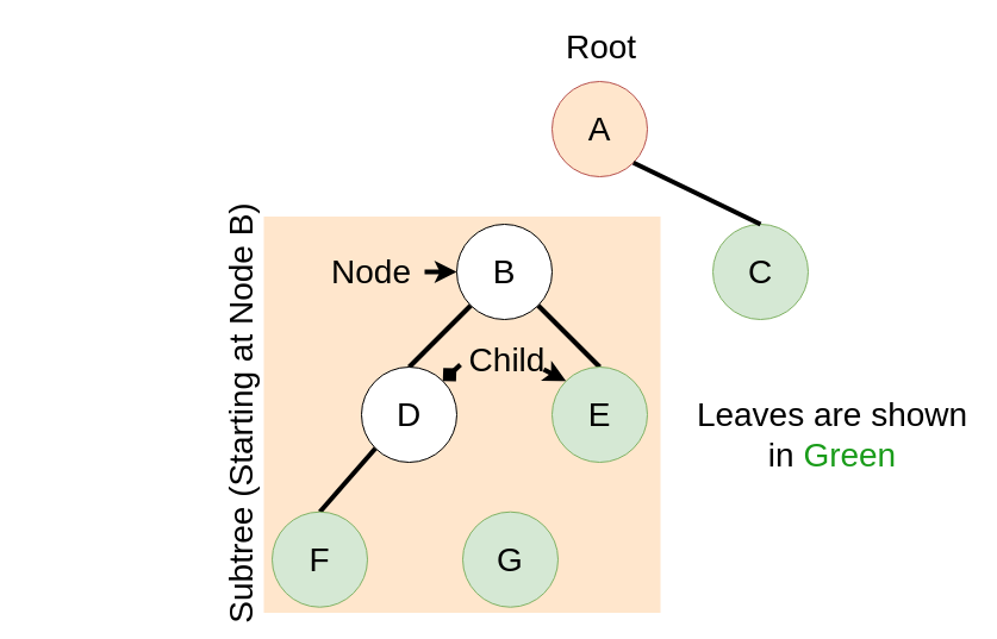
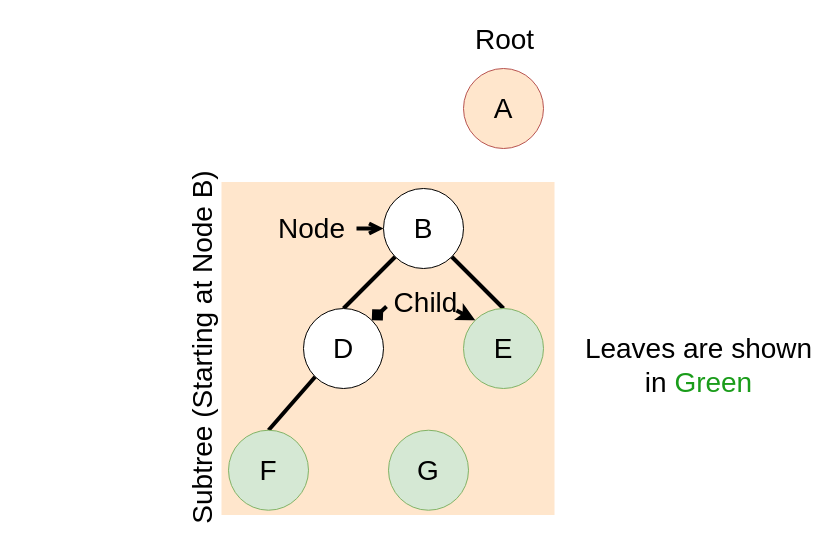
  <mxCell id="0" />
  <mxCell id="1" parent="0" />
  <mxCell id="2" value="" style="whiteSpace=wrap;html=1;aspect=fixed;fontSize=28;fillColor=#ffe6cc;strokeColor=none;rounded=0;glass=0;sketch=0;shadow=0;gradientColor=none;" vertex="1" parent="1"><mxGeometry x="221" y="181.5" width="333" height="333" as="geometry" /></mxCell>
  <mxCell id="3" value="&lt;font style=&quot;font-size: 28px&quot;&gt;A&lt;/font&gt;" style="ellipse;whiteSpace=wrap;html=1;aspect=fixed;fillColor=#ffe6cc;strokeColor=#b85450;" vertex="1" parent="1"><mxGeometry x="463" y="68" width="80" height="80" as="geometry" /></mxCell>
  <mxCell id="4" value="" style="endArrow=none;html=1;rounded=0;strokeWidth=4;exitX=0.5;exitY=0;exitDx=0;exitDy=0;entryX=0;entryY=1;entryDx=0;entryDy=0;" edge="1" parent="1" source="14" target="8"><mxGeometry width="50" height="50" relative="1" as="geometry"><mxPoint x="443" y="328" as="sourcePoint" /><mxPoint x="518" y="368" as="targetPoint" /><Array as="points" /></mxGeometry></mxCell>
  <mxCell id="5" value="" style="endArrow=none;html=1;rounded=0;entryX=0.5;entryY=0;entryDx=0;entryDy=0;strokeWidth=4;exitX=1;exitY=1;exitDx=0;exitDy=0;" edge="1" parent="1" target="15" source="8"><mxGeometry width="50" height="50" relative="1" as="geometry"><mxPoint x="448" y="268" as="sourcePoint" /><mxPoint x="573" y="528" as="targetPoint" /><Array as="points" /></mxGeometry></mxCell>
  <mxCell id="6" value="" style="endArrow=none;html=1;rounded=0;strokeWidth=4;exitX=0.5;exitY=0;exitDx=0;exitDy=0;entryX=0;entryY=1;entryDx=0;entryDy=0;" edge="1" parent="1" source="12" target="14"><mxGeometry width="50" height="50" relative="1" as="geometry"><mxPoint x="368" y="449.72" as="sourcePoint" /><mxPoint x="319.716" y="378.004" as="targetPoint" /><Array as="points" /></mxGeometry></mxCell>
  <mxCell id="7" value="Root" style="text;html=1;align=center;verticalAlign=middle;resizable=0;points=[];autosize=1;strokeColor=none;fillColor=none;fontSize=28;" vertex="1" parent="1"><mxGeometry x="469" y="20" width="69" height="38" as="geometry" /></mxCell>
  <mxCell id="8" value="&lt;font style=&quot;font-size: 28px&quot;&gt;B&lt;/font&gt;" style="ellipse;whiteSpace=wrap;html=1;aspect=fixed;" vertex="1" parent="1"><mxGeometry x="383" y="188" width="80" height="80" as="geometry" /></mxCell>
- <mxCell id="9" value="&lt;font style=&quot;font-size: 28px&quot;&gt;C&lt;/font&gt;" style="ellipse;whiteSpace=wrap;html=1;aspect=fixed;fillColor=#d5e8d4;strokeColor=#82b366;" vertex="1" parent="1"><mxGeometry x="598" y="188" width="80" height="80" as="geometry" /></mxCell>
- <mxCell id="10" value="" style="endArrow=none;html=1;rounded=0;entryX=0.5;entryY=0;entryDx=0;entryDy=0;exitX=1;exitY=1;exitDx=0;exitDy=0;strokeWidth=4;" edge="1" parent="1" source="3" target="9"><mxGeometry width="50" height="50" relative="1" as="geometry"><mxPoint x="598" y="408" as="sourcePoint" /><mxPoint x="648" y="358" as="targetPoint" /><Array as="points" /></mxGeometry></mxCell>
  <mxCell id="11" value="Subtree (Starting at Node B)" style="text;html=1;align=center;verticalAlign=middle;resizable=0;points=[];autosize=1;strokeColor=none;fillColor=none;fontSize=28;rotation=-90;" vertex="1" parent="1"><mxGeometry x="20" y="329" width="363" height="38" as="geometry" /></mxCell>
  <mxCell id="12" value="&lt;font style=&quot;font-size: 28px&quot;&gt;F&lt;/font&gt;" style="ellipse;whiteSpace=wrap;html=1;aspect=fixed;fillColor=#d5e8d4;strokeColor=#82b366;" vertex="1" parent="1"><mxGeometry x="228" y="429.72" width="80" height="80" as="geometry" /></mxCell>
  <mxCell id="13" value="&lt;font style=&quot;font-size: 28px&quot;&gt;G&lt;/font&gt;" style="ellipse;whiteSpace=wrap;html=1;aspect=fixed;fillColor=#d5e8d4;strokeColor=#82b366;" vertex="1" parent="1"><mxGeometry x="388" y="429.72" width="80" height="80" as="geometry" /></mxCell>
  <mxCell id="14" value="&lt;font style=&quot;font-size: 28px&quot;&gt;D&lt;/font&gt;" style="ellipse;whiteSpace=wrap;html=1;aspect=fixed;" vertex="1" parent="1"><mxGeometry x="303" y="308" width="80" height="80" as="geometry" /></mxCell>
  <mxCell id="15" value="&lt;font style=&quot;font-size: 28px&quot;&gt;E&lt;/font&gt;" style="ellipse;whiteSpace=wrap;html=1;aspect=fixed;fillColor=#d5e8d4;strokeColor=#82b366;" vertex="1" parent="1"><mxGeometry x="463" y="308" width="80" height="80" as="geometry" /></mxCell>
- <mxCell id="16" value="" style="edgeStyle=orthogonalEdgeStyle;rounded=0;orthogonalLoop=1;jettySize=auto;html=1;fontSize=28;strokeWidth=4;" edge="1" parent="1" source="17" target="8"><mxGeometry relative="1" as="geometry" /></mxCell>
+ <mxCell id="16" value="" style="edgeStyle=orthogonalEdgeStyle;rounded=0;orthogonalLoop=1;jettySize=auto;html=1;fontSize=28;strokeWidth=4;endArrow=open;" edge="1" parent="1" source="17" target="8"><mxGeometry relative="1" as="geometry" /></mxCell>
  <mxCell id="17" value="Node" style="text;html=1;align=center;verticalAlign=middle;resizable=0;points=[];autosize=1;strokeColor=none;fillColor=none;fontSize=28;" vertex="1" parent="1"><mxGeometry x="265" y="209" width="91" height="38" as="geometry" /></mxCell>
  <mxCell id="18" value="Child" style="text;html=1;align=center;verticalAlign=middle;resizable=0;points=[];autosize=1;strokeColor=none;fillColor=none;fontSize=28;" vertex="1" parent="1"><mxGeometry x="388" y="283" width="74" height="38" as="geometry" /></mxCell>
  <mxCell id="19" value="" style="endArrow=classic;html=1;rounded=0;fontSize=28;strokeWidth=4;entryX=0;entryY=0;entryDx=0;entryDy=0;" edge="1" parent="1" target="15"><mxGeometry width="50" height="50" relative="1" as="geometry"><mxPoint x="456" y="310" as="sourcePoint" /><mxPoint x="506" y="260" as="targetPoint" /></mxGeometry></mxCell>
  <mxCell id="20" value="" style="endArrow=diamond;html=1;rounded=0;fontSize=28;strokeWidth=4;exitX=-0.027;exitY=0.605;exitDx=0;exitDy=0;exitPerimeter=0;entryX=1;entryY=0;entryDx=0;entryDy=0;" edge="1" parent="1" source="18" target="14"><mxGeometry width="50" height="50" relative="1" as="geometry"><mxPoint x="391" y="309" as="sourcePoint" /><mxPoint x="359.5" y="315" as="targetPoint" /></mxGeometry></mxCell>
  <mxCell id="21" value="&lt;div&gt;Leaves are shown&lt;/div&gt;&lt;div&gt;in &lt;font color=&quot;#1A9C1A&quot;&gt;Green&lt;/font&gt;&lt;br&gt;&lt;/div&gt;" style="text;html=1;align=center;verticalAlign=middle;resizable=0;points=[];autosize=1;strokeColor=none;fillColor=none;fontSize=28;" vertex="1" parent="1"><mxGeometry x="580" y="329" width="235" height="72" as="geometry" /></mxCell>
